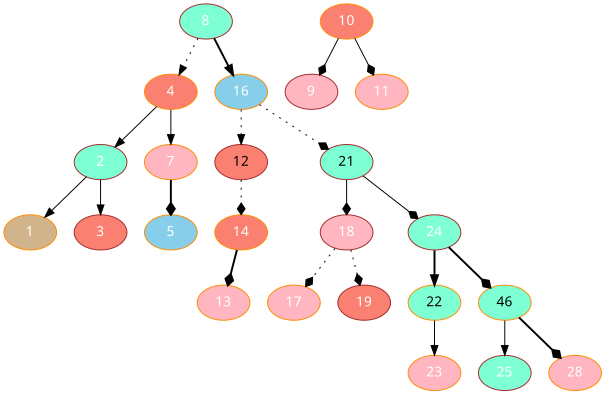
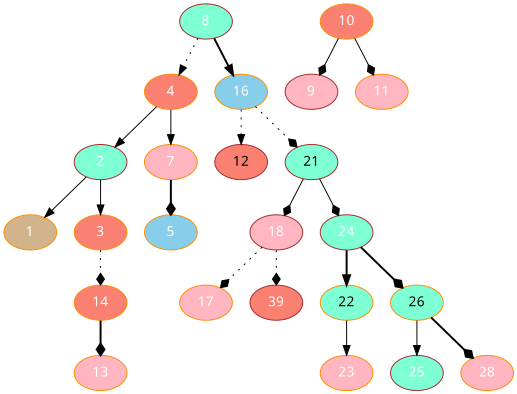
  digraph {
    fontname="Noto Sans"
    node [color=darkorange fillcolor=lightpink fontcolor=white fontname="Noto Sans" style=filled]
    edge [arrowhead=diamond fontname="Noto Sans" style=solid]
    8 [color=brown fillcolor=aquamarine]
    4 [fillcolor=salmon]
    16 [fillcolor=skyblue]
    2 [color=brown fillcolor=aquamarine]
    7
    12 [color=brown fillcolor=salmon fontcolor=""]
    21 [color=brown fillcolor=aquamarine fontcolor=""]
    1 [fillcolor=tan]
-   3 [color=brown fillcolor=salmon]
+   3 [fillcolor=salmon]
    5 [fillcolor=skyblue]
    14 [fillcolor=salmon]
    18 [color=brown]
    24 [color=brown fillcolor=aquamarine]
    10 [fillcolor=salmon]
    9 [color=brown]
    11
    13
    17
-   19 [color=brown fillcolor=salmon]
+   19 [color=brown fillcolor=salmon label=39]
    22 [fillcolor=aquamarine fontcolor=""]
-   26 [fillcolor=aquamarine label=46 fontcolor=""]
+   26 [fillcolor=aquamarine fontcolor=""]
    23
    25 [color=brown fillcolor=aquamarine]
    28
    8 -> 4 [arrowhead=normal style=dotted]
    8 -> 16 [arrowhead=normal style=bold]
    4 -> 2 [arrowhead=normal]
    4 -> 7 [arrowhead=normal]
    16 -> 12 [arrowhead=normal style=dotted]
    16 -> 21 [style=dotted]
    2 -> 1 [arrowhead=normal]
    2 -> 3 [arrowhead=normal]
    7 -> 5 [style=bold]
-   12 -> 14 [style=dotted]
+   3 -> 14 [style=dotted]
    21 -> 18
    21 -> 24
    14 -> 13 [style=bold]
    18 -> 17 [style=dotted]
    18 -> 19 [style=dotted]
    24 -> 22 [arrowhead=normal style=bold]
    24 -> 26 [style=bold]
    10 -> 9
    10 -> 11
    22 -> 23 [arrowhead=normal]
    26 -> 25 [arrowhead=normal]
    26 -> 28 [style=bold]
  }
